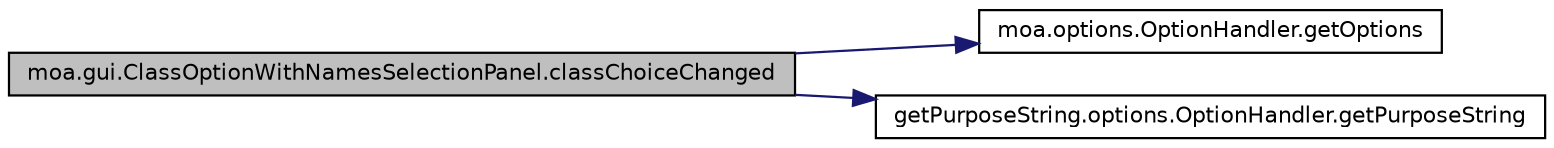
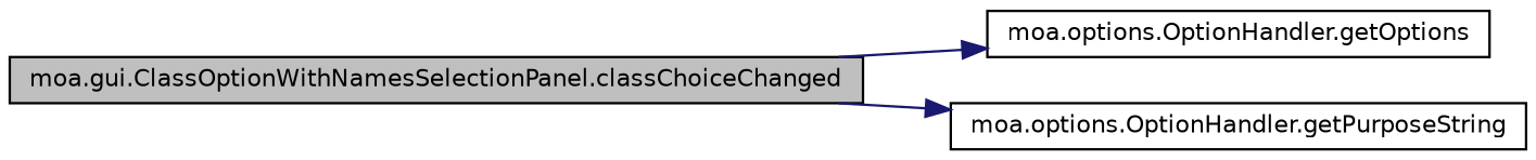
  digraph {
    rankdir=LR
    node [color=black fillcolor=white fontname=Helvetica fontsize=10 shape=record style=filled]
    edge [color=midnightblue fontname=Helvetica fontsize=10 labelfontname=Helvetica labelfontsize=10 style=solid]
    n1 [fillcolor=grey75 fontcolor=black height=0.2 label="moa.gui.ClassOptionWithNamesSelectionPanel.classChoiceChanged" width=0.4]
    n2 [height=0.2 label="moa.options.OptionHandler.getOptions" width=0.4]
-   n3 [height=0.2 label="getPurposeString.options.OptionHandler.getPurposeString" width=0.4]
+   n3 [height=0.2 label="moa.options.OptionHandler.getPurposeString" width=0.4]
    n1 -> n2
    n1 -> n3
  }
